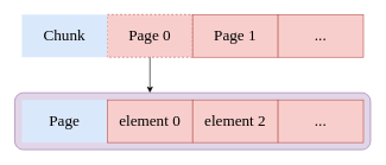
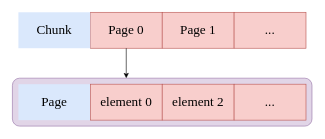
  <mxCell id="0" />
  <mxCell id="1" parent="0" />
  <mxCell id="2" value="" style="rounded=1;whiteSpace=wrap;html=1;fontFamily=Comic Sans MS;fontSize=22;fillColor=#e1d5e7;strokeColor=#9673a6;" vertex="1" parent="1"><mxGeometry x="20" y="130" width="500" height="80" as="geometry" /></mxCell>
- <mxCell id="3" value="Page 0" style="rounded=0;whiteSpace=wrap;html=1;fontSize=22;fontFamily=Comic Sans MS;fillColor=#f8cecc;strokeColor=#b85450;dashed=1;" vertex="1" parent="1"><mxGeometry x="150" y="20" width="120" height="60" as="geometry" /></mxCell>
+ <mxCell id="3" value="Page 0" style="rounded=0;whiteSpace=wrap;html=1;fontSize=22;fontFamily=Comic Sans MS;fillColor=#f8cecc;strokeColor=#b85450;" vertex="1" parent="1"><mxGeometry x="150" y="20" width="120" height="60" as="geometry" /></mxCell>
  <mxCell id="4" value="Page 1" style="rounded=0;whiteSpace=wrap;html=1;fontSize=22;fontFamily=Comic Sans MS;fillColor=#f8cecc;strokeColor=#b85450;" vertex="1" parent="1"><mxGeometry x="270" y="20" width="120" height="60" as="geometry" /></mxCell>
  <mxCell id="5" value="..." style="rounded=0;whiteSpace=wrap;html=1;fontFamily=Comic Sans MS;fontSize=22;fillColor=#f8cecc;strokeColor=#b85450;" vertex="1" parent="1"><mxGeometry x="390" y="20" width="120" height="60" as="geometry" /></mxCell>
  <mxCell id="6" value="Chunk" style="rounded=0;whiteSpace=wrap;html=1;fontFamily=Comic Sans MS;fontSize=22;fillColor=#dae8fc;strokeColor=none;" vertex="1" parent="1"><mxGeometry x="30" y="20" width="120" height="60" as="geometry" /></mxCell>
  <mxCell id="7" value="" style="endArrow=classic;html=1;fontFamily=Comic Sans MS;fontSize=22;exitX=0.5;exitY=1;exitDx=0;exitDy=0;" edge="1" parent="1" source="3"><mxGeometry width="50" height="50" relative="1" as="geometry"><mxPoint x="140" y="240" as="sourcePoint" /><mxPoint x="210" y="130" as="targetPoint" /></mxGeometry></mxCell>
  <mxCell id="8" value="Page" style="rounded=0;whiteSpace=wrap;html=1;fontFamily=Comic Sans MS;fontSize=22;fillColor=#dae8fc;strokeColor=none;" vertex="1" parent="1"><mxGeometry x="30" y="140" width="120" height="60" as="geometry" /></mxCell>
  <mxCell id="9" value="element 0" style="rounded=0;whiteSpace=wrap;html=1;fontFamily=Comic Sans MS;fontSize=22;fillColor=#f8cecc;strokeColor=#b85450;" vertex="1" parent="1"><mxGeometry x="150" y="140" width="120" height="60" as="geometry" /></mxCell>
  <mxCell id="10" value="element 2" style="rounded=0;whiteSpace=wrap;html=1;fontFamily=Comic Sans MS;fontSize=22;fillColor=#f8cecc;strokeColor=#b85450;" vertex="1" parent="1"><mxGeometry x="270" y="140" width="120" height="60" as="geometry" /></mxCell>
  <mxCell id="11" value="..." style="rounded=0;whiteSpace=wrap;html=1;fontFamily=Comic Sans MS;fontSize=22;fillColor=#f8cecc;strokeColor=#b85450;" vertex="1" parent="1"><mxGeometry x="390" y="140" width="120" height="60" as="geometry" /></mxCell>
